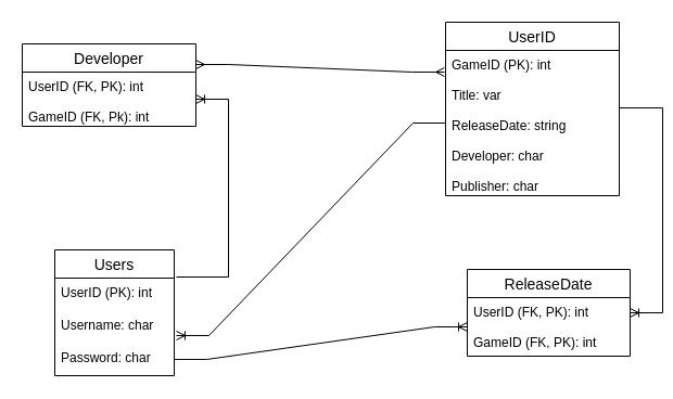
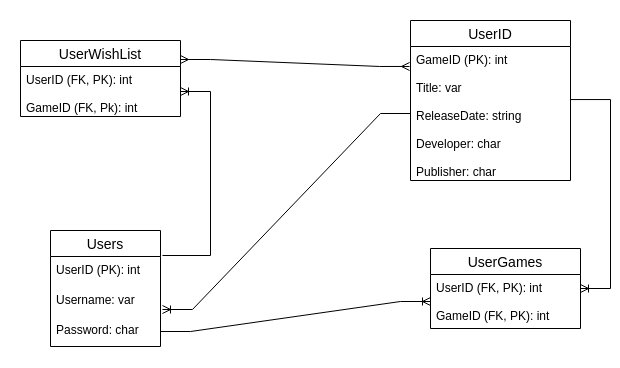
  <mxCell id="0" />
  <mxCell id="1" parent="0" />
  <mxCell id="2" value="Users" style="swimlane;fontStyle=0;childLayout=stackLayout;horizontal=1;startSize=26;horizontalStack=0;resizeParent=1;resizeParentMax=0;resizeLast=0;collapsible=1;marginBottom=0;align=center;fontSize=14;" vertex="1" parent="1"><mxGeometry x="50" y="230" width="110" height="116" as="geometry" /></mxCell>
  <mxCell id="3" value="UserID (PK): int" style="text;strokeColor=none;fillColor=none;spacingLeft=4;spacingRight=4;overflow=hidden;rotatable=0;points=[[0,0.5],[1,0.5]];portConstraint=eastwest;fontSize=12;" vertex="1" parent="2"><mxGeometry y="26" width="110" height="30" as="geometry" /></mxCell>
- <mxCell id="4" value="Username: char" style="text;strokeColor=none;fillColor=none;spacingLeft=4;spacingRight=4;overflow=hidden;rotatable=0;points=[[0,0.5],[1,0.5]];portConstraint=eastwest;fontSize=12;" vertex="1" parent="2"><mxGeometry y="56" width="110" height="30" as="geometry" /></mxCell>
+ <mxCell id="4" value="Username: var" style="text;strokeColor=none;fillColor=none;spacingLeft=4;spacingRight=4;overflow=hidden;rotatable=0;points=[[0,0.5],[1,0.5]];portConstraint=eastwest;fontSize=12;" vertex="1" parent="2"><mxGeometry y="56" width="110" height="30" as="geometry" /></mxCell>
  <mxCell id="5" value="Password: char" style="text;strokeColor=none;fillColor=none;spacingLeft=4;spacingRight=4;overflow=hidden;rotatable=0;points=[[0,0.5],[1,0.5]];portConstraint=eastwest;fontSize=12;" vertex="1" parent="2"><mxGeometry y="86" width="110" height="30" as="geometry" /></mxCell>
  <mxCell id="6" value="UserID" style="swimlane;fontStyle=0;childLayout=stackLayout;horizontal=1;startSize=26;horizontalStack=0;resizeParent=1;resizeParentMax=0;resizeLast=0;collapsible=1;marginBottom=0;align=center;fontSize=14;" vertex="1" parent="1"><mxGeometry x="410" y="20" width="160" height="160" as="geometry" /></mxCell>
  <mxCell id="7" value="GameID (PK): int&#10;&#10;Title: var&#10;&#10;ReleaseDate: string&#10;&#10;Developer: char&#10;&#10;Publisher: char" style="text;strokeColor=none;fillColor=none;spacingLeft=4;spacingRight=4;overflow=hidden;rotatable=0;points=[[0,0.5],[1,0.5]];portConstraint=eastwest;fontSize=12;" vertex="1" parent="6"><mxGeometry y="26" width="160" height="134" as="geometry" /></mxCell>
- <mxCell id="8" value="ReleaseDate" style="swimlane;fontStyle=0;childLayout=stackLayout;horizontal=1;startSize=26;horizontalStack=0;resizeParent=1;resizeParentMax=0;resizeLast=0;collapsible=1;marginBottom=0;align=center;fontSize=14;" vertex="1" parent="1"><mxGeometry x="430" y="248" width="150" height="80" as="geometry" /></mxCell>
+ <mxCell id="8" value="UserGames" style="swimlane;fontStyle=0;childLayout=stackLayout;horizontal=1;startSize=26;horizontalStack=0;resizeParent=1;resizeParentMax=0;resizeLast=0;collapsible=1;marginBottom=0;align=center;fontSize=14;" vertex="1" parent="1"><mxGeometry x="430" y="248" width="150" height="80" as="geometry" /></mxCell>
  <mxCell id="9" value="UserID (FK, PK): int&#10;&#10;GameID (FK, PK): int" style="text;strokeColor=none;fillColor=none;spacingLeft=4;spacingRight=4;overflow=hidden;rotatable=0;points=[[0,0.5],[1,0.5]];portConstraint=eastwest;fontSize=12;" vertex="1" parent="8"><mxGeometry y="26" width="150" height="54" as="geometry" /></mxCell>
- <mxCell id="10" value="Developer" style="swimlane;fontStyle=0;childLayout=stackLayout;horizontal=1;startSize=26;horizontalStack=0;resizeParent=1;resizeParentMax=0;resizeLast=0;collapsible=1;marginBottom=0;align=center;fontSize=14;" vertex="1" parent="1"><mxGeometry x="20" y="40" width="160" height="76" as="geometry" /></mxCell>
+ <mxCell id="10" value="UserWishList" style="swimlane;fontStyle=0;childLayout=stackLayout;horizontal=1;startSize=26;horizontalStack=0;resizeParent=1;resizeParentMax=0;resizeLast=0;collapsible=1;marginBottom=0;align=center;fontSize=14;" vertex="1" parent="1"><mxGeometry x="20" y="40" width="160" height="76" as="geometry" /></mxCell>
  <mxCell id="11" value="UserID (FK, PK): int&#10;&#10;GameID (FK, Pk): int" style="text;strokeColor=none;fillColor=none;spacingLeft=4;spacingRight=4;overflow=hidden;rotatable=0;points=[[0,0.5],[1,0.5]];portConstraint=eastwest;fontSize=12;" vertex="1" parent="10"><mxGeometry y="26" width="160" height="50" as="geometry" /></mxCell>
  <mxCell id="12" value="" style="edgeStyle=entityRelationEdgeStyle;fontSize=12;html=1;endArrow=ERoneToMany;rounded=0;exitX=1;exitY=0.5;exitDx=0;exitDy=0;entryX=0;entryY=0.5;entryDx=0;entryDy=0;" edge="1" parent="1" source="5" target="9"><mxGeometry width="100" height="100" relative="1" as="geometry"><mxPoint x="390" y="500" as="sourcePoint" /><mxPoint x="490" y="400" as="targetPoint" /></mxGeometry></mxCell>
  <mxCell id="13" value="" style="edgeStyle=entityRelationEdgeStyle;fontSize=12;html=1;endArrow=ERoneToMany;rounded=0;exitX=1.018;exitY=-0.033;exitDx=0;exitDy=0;exitPerimeter=0;" edge="1" parent="1" source="3" target="11"><mxGeometry width="100" height="100" relative="1" as="geometry"><mxPoint x="170" y="230" as="sourcePoint" /><mxPoint x="600" y="299" as="targetPoint" /></mxGeometry></mxCell>
  <mxCell id="14" value="" style="edgeStyle=entityRelationEdgeStyle;fontSize=12;html=1;endArrow=ERoneToMany;rounded=0;exitX=1;exitY=0.396;exitDx=0;exitDy=0;exitPerimeter=0;" edge="1" parent="1" source="7" target="8"><mxGeometry width="100" height="100" relative="1" as="geometry"><mxPoint x="220" y="261" as="sourcePoint" /><mxPoint x="600" y="299" as="targetPoint" /></mxGeometry></mxCell>
  <mxCell id="15" value="" style="edgeStyle=entityRelationEdgeStyle;fontSize=12;html=1;endArrow=ERoneToMany;rounded=0;entryX=1.018;entryY=0.767;entryDx=0;entryDy=0;entryPerimeter=0;" edge="1" parent="1" source="7" target="4"><mxGeometry width="100" height="100" relative="1" as="geometry"><mxPoint x="160" y="180" as="sourcePoint" /><mxPoint x="260" y="80" as="targetPoint" /></mxGeometry></mxCell>
  <mxCell id="16" value="" style="edgeStyle=entityRelationEdgeStyle;fontSize=12;html=1;endArrow=ERmany;startArrow=ERmany;rounded=0;exitX=1;exitY=0.25;exitDx=0;exitDy=0;entryX=-0.006;entryY=0.149;entryDx=0;entryDy=0;entryPerimeter=0;" edge="1" parent="1" source="10" target="7"><mxGeometry width="100" height="100" relative="1" as="geometry"><mxPoint x="340" y="500" as="sourcePoint" /><mxPoint x="440" y="400" as="targetPoint" /></mxGeometry></mxCell>
